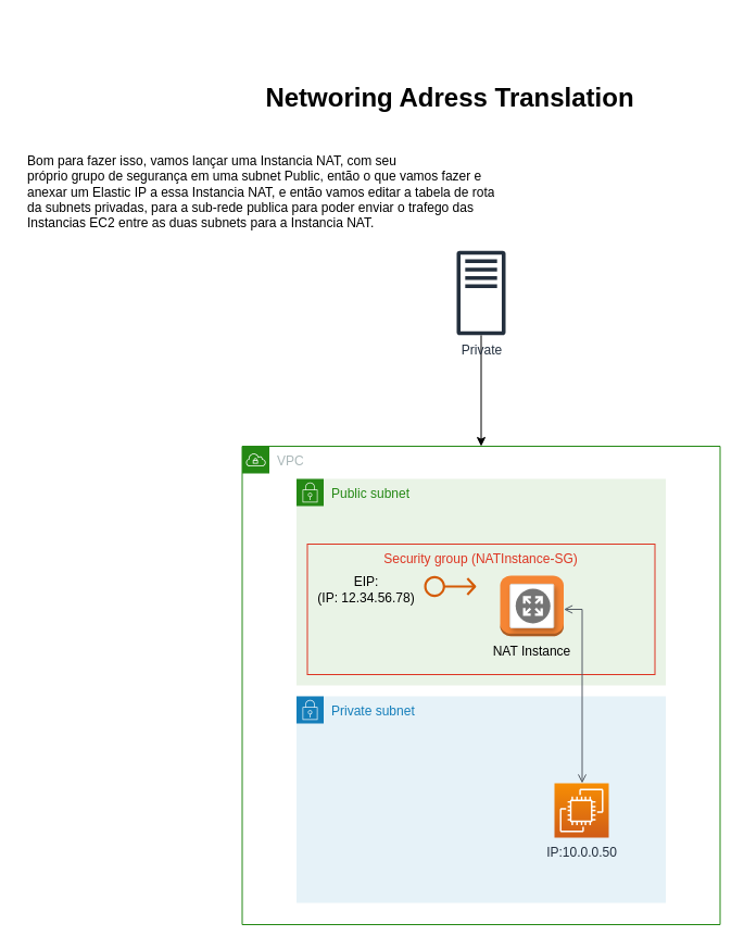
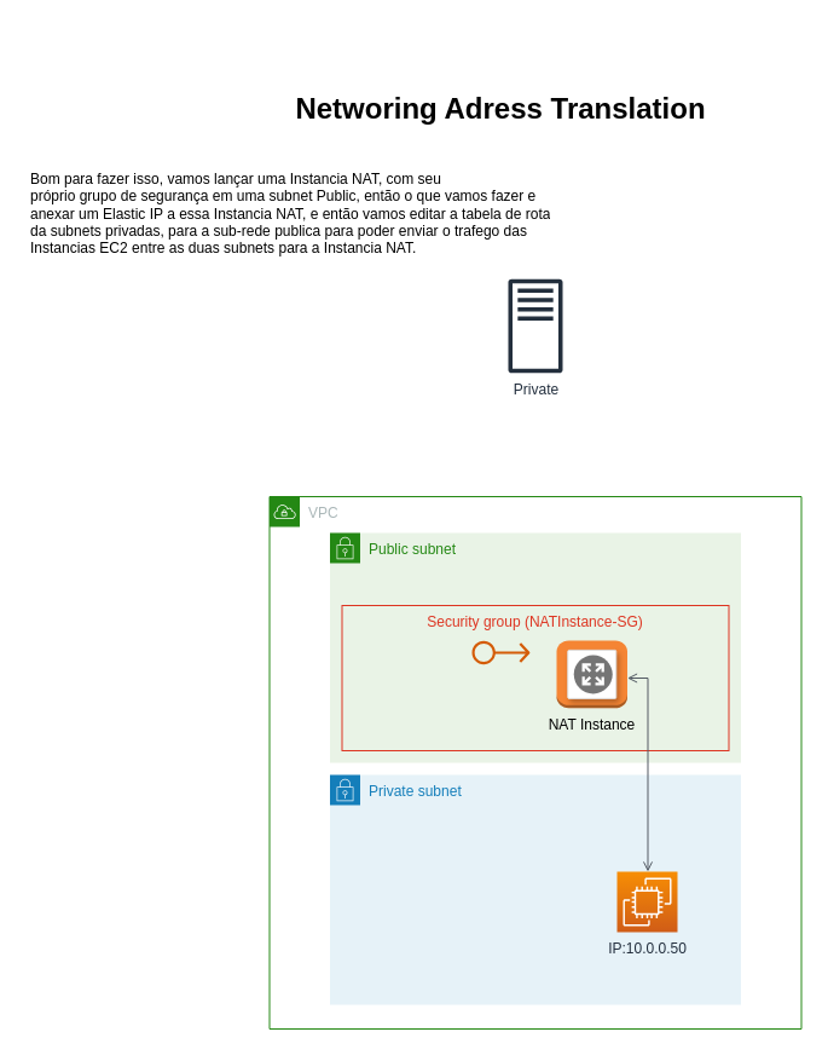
  <mxCell id="0" />
  <mxCell id="1" parent="0" />
  <mxCell id="2" value="&lt;b&gt;&lt;font style=&quot;font-size: 24px;&quot;&gt;Networing Adress Translation&lt;/font&gt;&lt;/b&gt;" style="text;html=1;strokeColor=none;fillColor=none;align=center;verticalAlign=middle;whiteSpace=wrap;rounded=0;" vertex="1" parent="1"><mxGeometry x="224" y="20" width="380" height="140" as="geometry" /></mxCell>
  <mxCell id="3" value="&lt;font style=&quot;font-size: 12px;&quot;&gt;&lt;br&gt;&lt;/font&gt;&lt;p style=&quot;font-size: 12px;&quot; class=&quot;MsoNormal&quot;&gt;&lt;font style=&quot;font-size: 12px;&quot;&gt;Bom para fazer isso, vamos lançar uma Instancia NAT, com seu&lt;br&gt;próprio grupo de segurança em uma subnet Public, então o que vamos fazer e&lt;br&gt;anexar um Elastic IP a essa Instancia NAT, e então vamos editar a tabela de rota&lt;br&gt;da subnets privadas, para a sub-rede publica para poder enviar o trafego das&lt;br&gt;Instancias EC2 entre as duas subnets para a Instancia NAT.&lt;/font&gt;&lt;/p&gt;&lt;font style=&quot;font-size: 12px;&quot;&gt;&lt;br&gt;&lt;/font&gt;" style="text;html=1;strokeColor=none;fillColor=none;spacing=5;spacingTop=-20;whiteSpace=wrap;overflow=hidden;rounded=0;fontSize=24;" vertex="1" parent="1"><mxGeometry x="20" y="110" width="440" height="110" as="geometry" /></mxCell>
  <mxCell id="4" value="VPC" style="points=[[0,0],[0.25,0],[0.5,0],[0.75,0],[1,0],[1,0.25],[1,0.5],[1,0.75],[1,1],[0.75,1],[0.5,1],[0.25,1],[0,1],[0,0.75],[0,0.5],[0,0.25]];outlineConnect=0;gradientColor=none;html=1;whiteSpace=wrap;fontSize=12;fontStyle=0;container=1;pointerEvents=0;collapsible=0;recursiveResize=0;shape=mxgraph.aws4.group;grIcon=mxgraph.aws4.group_vpc;strokeColor=#248814;fillColor=none;verticalAlign=top;align=left;spacingLeft=30;fontColor=#AAB7B8;dashed=0;" vertex="1" parent="1"><mxGeometry x="222.5" y="410" width="440" height="440" as="geometry" /></mxCell>
  <mxCell id="5" value="Public subnet" style="points=[[0,0],[0.25,0],[0.5,0],[0.75,0],[1,0],[1,0.25],[1,0.5],[1,0.75],[1,1],[0.75,1],[0.5,1],[0.25,1],[0,1],[0,0.75],[0,0.5],[0,0.25]];outlineConnect=0;gradientColor=none;html=1;whiteSpace=wrap;fontSize=12;fontStyle=0;container=1;pointerEvents=0;collapsible=0;recursiveResize=0;shape=mxgraph.aws4.group;grIcon=mxgraph.aws4.group_security_group;grStroke=0;strokeColor=#248814;fillColor=#E9F3E6;verticalAlign=top;align=left;spacingLeft=30;fontColor=#248814;dashed=0;" vertex="1" parent="4"><mxGeometry x="50" y="30" width="340" height="190" as="geometry" /></mxCell>
  <mxCell id="6" value="Security group (NATInstance-SG)&#10;&#10;" style="fillColor=none;strokeColor=#DD3522;verticalAlign=top;fontStyle=0;fontColor=#DD3522;fontSize=12;" vertex="1" parent="5"><mxGeometry x="10" y="60" width="320" height="120" as="geometry" /></mxCell>
  <mxCell id="7" value="NAT Instance" style="outlineConnect=0;dashed=0;verticalLabelPosition=bottom;verticalAlign=top;align=center;html=1;shape=mxgraph.aws3.instance;fillColor=#F58534;gradientColor=none;fontSize=12;" vertex="1" parent="5"><mxGeometry x="187.5" y="89" width="58.5" height="55.75" as="geometry" /></mxCell>
  <mxCell id="8" value="" style="strokeColor=#dddddd;shadow=1;strokeWidth=1;rounded=1;absoluteArcSize=1;arcSize=2;fontSize=12;" vertex="1" parent="5"><mxGeometry x="196.75" y="96.88" width="40" height="40" as="geometry" /></mxCell>
  <mxCell id="9" value="" style="sketch=0;dashed=0;connectable=0;html=1;fillColor=#757575;strokeColor=none;shape=mxgraph.gcp2.nat;part=1;labelPosition=right;verticalLabelPosition=middle;align=left;verticalAlign=middle;spacingLeft=5;fontSize=12;" vertex="1" parent="8"><mxGeometry y="0.5" width="32" height="32" relative="1" as="geometry"><mxPoint x="5" y="-16" as="offset" /></mxGeometry></mxCell>
  <mxCell id="10" value="" style="sketch=0;outlineConnect=0;fontColor=#232F3E;gradientColor=none;fillColor=#D45B07;strokeColor=none;dashed=0;verticalLabelPosition=bottom;verticalAlign=top;align=center;html=1;fontSize=12;fontStyle=0;aspect=fixed;pointerEvents=1;shape=mxgraph.aws4.elastic_ip_address;" vertex="1" parent="5"><mxGeometry x="117.5" y="89" width="48" height="20" as="geometry" /></mxCell>
- <mxCell id="11" value="EIP:&lt;br&gt;(IP: 12.34.56.78)" style="text;html=1;strokeColor=none;fillColor=none;align=center;verticalAlign=middle;whiteSpace=wrap;rounded=0;fontSize=12;" vertex="1" parent="5"><mxGeometry x="10" y="86.88" width="107.5" height="30" as="geometry" /></mxCell>
  <mxCell id="12" value="Private subnet" style="points=[[0,0],[0.25,0],[0.5,0],[0.75,0],[1,0],[1,0.25],[1,0.5],[1,0.75],[1,1],[0.75,1],[0.5,1],[0.25,1],[0,1],[0,0.75],[0,0.5],[0,0.25]];outlineConnect=0;gradientColor=none;html=1;whiteSpace=wrap;fontSize=12;fontStyle=0;container=1;pointerEvents=0;collapsible=0;recursiveResize=0;shape=mxgraph.aws4.group;grIcon=mxgraph.aws4.group_security_group;grStroke=0;strokeColor=#147EBA;fillColor=#E6F2F8;verticalAlign=top;align=left;spacingLeft=30;fontColor=#147EBA;dashed=0;" vertex="1" parent="4"><mxGeometry x="50" y="230" width="340" height="190" as="geometry" /></mxCell>
  <mxCell id="13" value="IP:10.0.0.50" style="sketch=0;points=[[0,0,0],[0.25,0,0],[0.5,0,0],[0.75,0,0],[1,0,0],[0,1,0],[0.25,1,0],[0.5,1,0],[0.75,1,0],[1,1,0],[0,0.25,0],[0,0.5,0],[0,0.75,0],[1,0.25,0],[1,0.5,0],[1,0.75,0]];outlineConnect=0;fontColor=#232F3E;gradientColor=#F78E04;gradientDirection=north;fillColor=#D05C17;strokeColor=#ffffff;dashed=0;verticalLabelPosition=bottom;verticalAlign=top;align=center;html=1;fontSize=12;fontStyle=0;aspect=fixed;shape=mxgraph.aws4.resourceIcon;resIcon=mxgraph.aws4.ec2;" vertex="1" parent="12"><mxGeometry x="237.5" y="80" width="50" height="50" as="geometry" /></mxCell>
  <mxCell id="14" value="" style="edgeStyle=orthogonalEdgeStyle;html=1;endArrow=open;elbow=vertical;startArrow=open;startFill=0;endFill=0;strokeColor=#545B64;rounded=0;fontSize=12;" edge="1" parent="4" source="7" target="13"><mxGeometry width="100" relative="1" as="geometry"><mxPoint x="237.5" y="260" as="sourcePoint" /><mxPoint x="337.5" y="260" as="targetPoint" /><Array as="points"><mxPoint x="313" y="150" /></Array></mxGeometry></mxCell>
- <mxCell id="15" style="edgeStyle=orthogonalEdgeStyle;rounded=0;orthogonalLoop=1;jettySize=auto;html=1;fontSize=12;" edge="1" parent="1" source="16" target="4"><mxGeometry relative="1" as="geometry" /></mxCell>
  <mxCell id="16" value="Private" style="sketch=0;outlineConnect=0;fontColor=#232F3E;gradientColor=none;fillColor=#232F3D;strokeColor=none;dashed=0;verticalLabelPosition=bottom;verticalAlign=top;align=center;html=1;fontSize=12;fontStyle=0;aspect=fixed;pointerEvents=1;shape=mxgraph.aws4.traditional_server;" vertex="1" parent="1"><mxGeometry x="420" y="230" width="45" height="78" as="geometry" /></mxCell>
